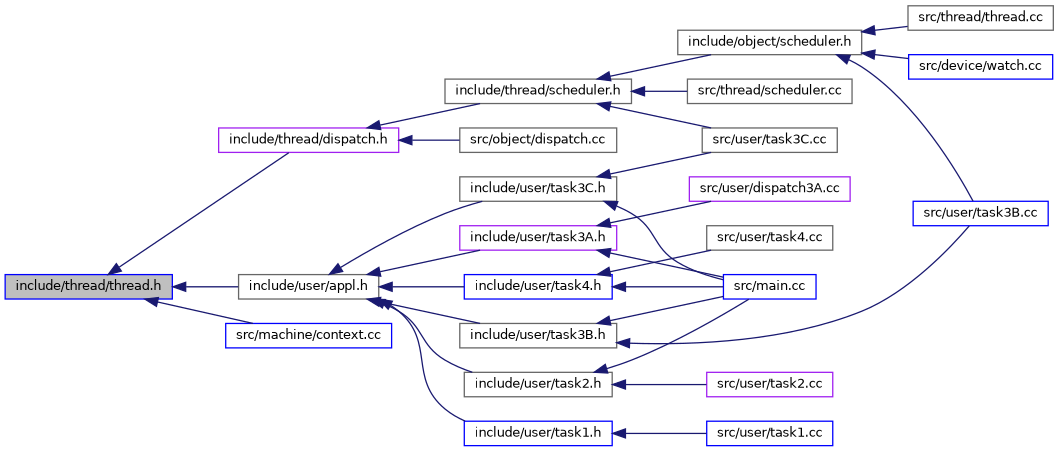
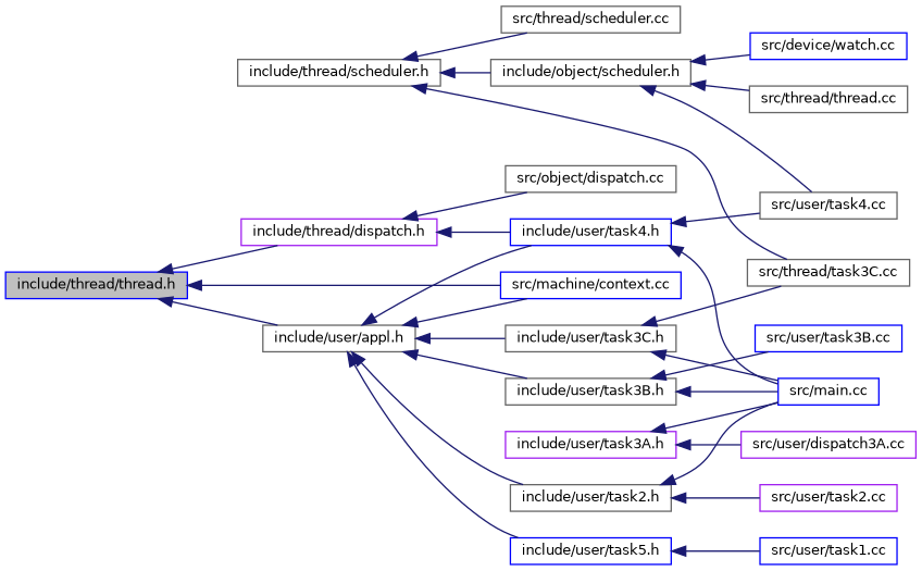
  digraph {
    rankdir=LR
    node [color=gray40 fontname=Helvetica fontsize=10 shape=record]
    edge [color=midnightblue dir=back fontname=Helvetica fontsize=10 labelfontname=Helvetica labelfontsize=10 style=solid]
    n1 [color=blue fillcolor=grey75 fontcolor=black height=0.2 label="include/thread/thread.h" style=filled width=0.4]
    n2 [color=purple height=0.2 label="include/thread/dispatch.h" width=0.4]
    n3 [height=0.2 label="include/user/appl.h" width=0.4]
    n4 [color=blue height=0.2 label="src/machine/context.cc" width=0.4]
    n5 [height=0.2 label="include/thread/scheduler.h" width=0.4]
    n6 [height=0.2 label="src/object/dispatch.cc" width=0.4]
    n7 [height=0.2 label="src/thread/thread.cc" width=0.4]
-   n8 [color=blue height=0.2 label="include/user/task1.h" width=0.4]
+   n8 [color=blue height=0.2 label="include/user/task5.h" width=0.4]
    n9 [height=0.2 label="include/user/task2.h" width=0.4]
    n10 [color=purple height=0.2 label="include/user/task3A.h" width=0.4]
    n11 [height=0.2 label="include/user/task3B.h" width=0.4]
    n12 [height=0.2 label="include/user/task3C.h" width=0.4]
    n13 [color=blue height=0.2 label="include/user/task4.h" width=0.4]
    n14 [height=0.2 label="include/object/scheduler.h" width=0.4]
    n15 [height=0.2 label="src/thread/scheduler.cc" width=0.4]
-   n16 [height=0.2 label="src/user/task3C.cc" width=0.4]
+   n16 [height=0.2 label="src/thread/task3C.cc" width=0.4]
    n17 [color=blue height=0.2 label="src/device/watch.cc" width=0.4]
    n18 [height=0.2 label="src/user/task4.cc" width=0.4]
    n19 [color=blue height=0.2 label="src/main.cc" width=0.4]
    n20 [color=blue height=0.2 label="src/user/task1.cc" width=0.4]
    n21 [color=purple height=0.2 label="src/user/task2.cc" width=0.4]
    n22 [color=purple height=0.2 label="src/user/dispatch3A.cc" width=0.4]
    n23 [color=blue height=0.2 label="src/user/task3B.cc" width=0.4]
    n1 -> n2
    n1 -> n3
    n1 -> n4
-   n2 -> n5
+   n2 -> n13
    n2 -> n6
    n3 -> n8
    n3 -> n9
-   n3 -> n10
+   n3 -> n4
    n3 -> n11
    n3 -> n12
    n3 -> n13
    n5 -> n14
    n5 -> n15
    n5 -> n16
    n8 -> n20
    n9 -> n19
    n9 -> n21
    n10 -> n19
    n10 -> n22
    n11 -> n19
    n11 -> n23
    n12 -> n16
    n12 -> n19
    n13 -> n18
    n13 -> n19
    n14 -> n7
    n14 -> n17
-   n14 -> n23
+   n14 -> n18
  }
